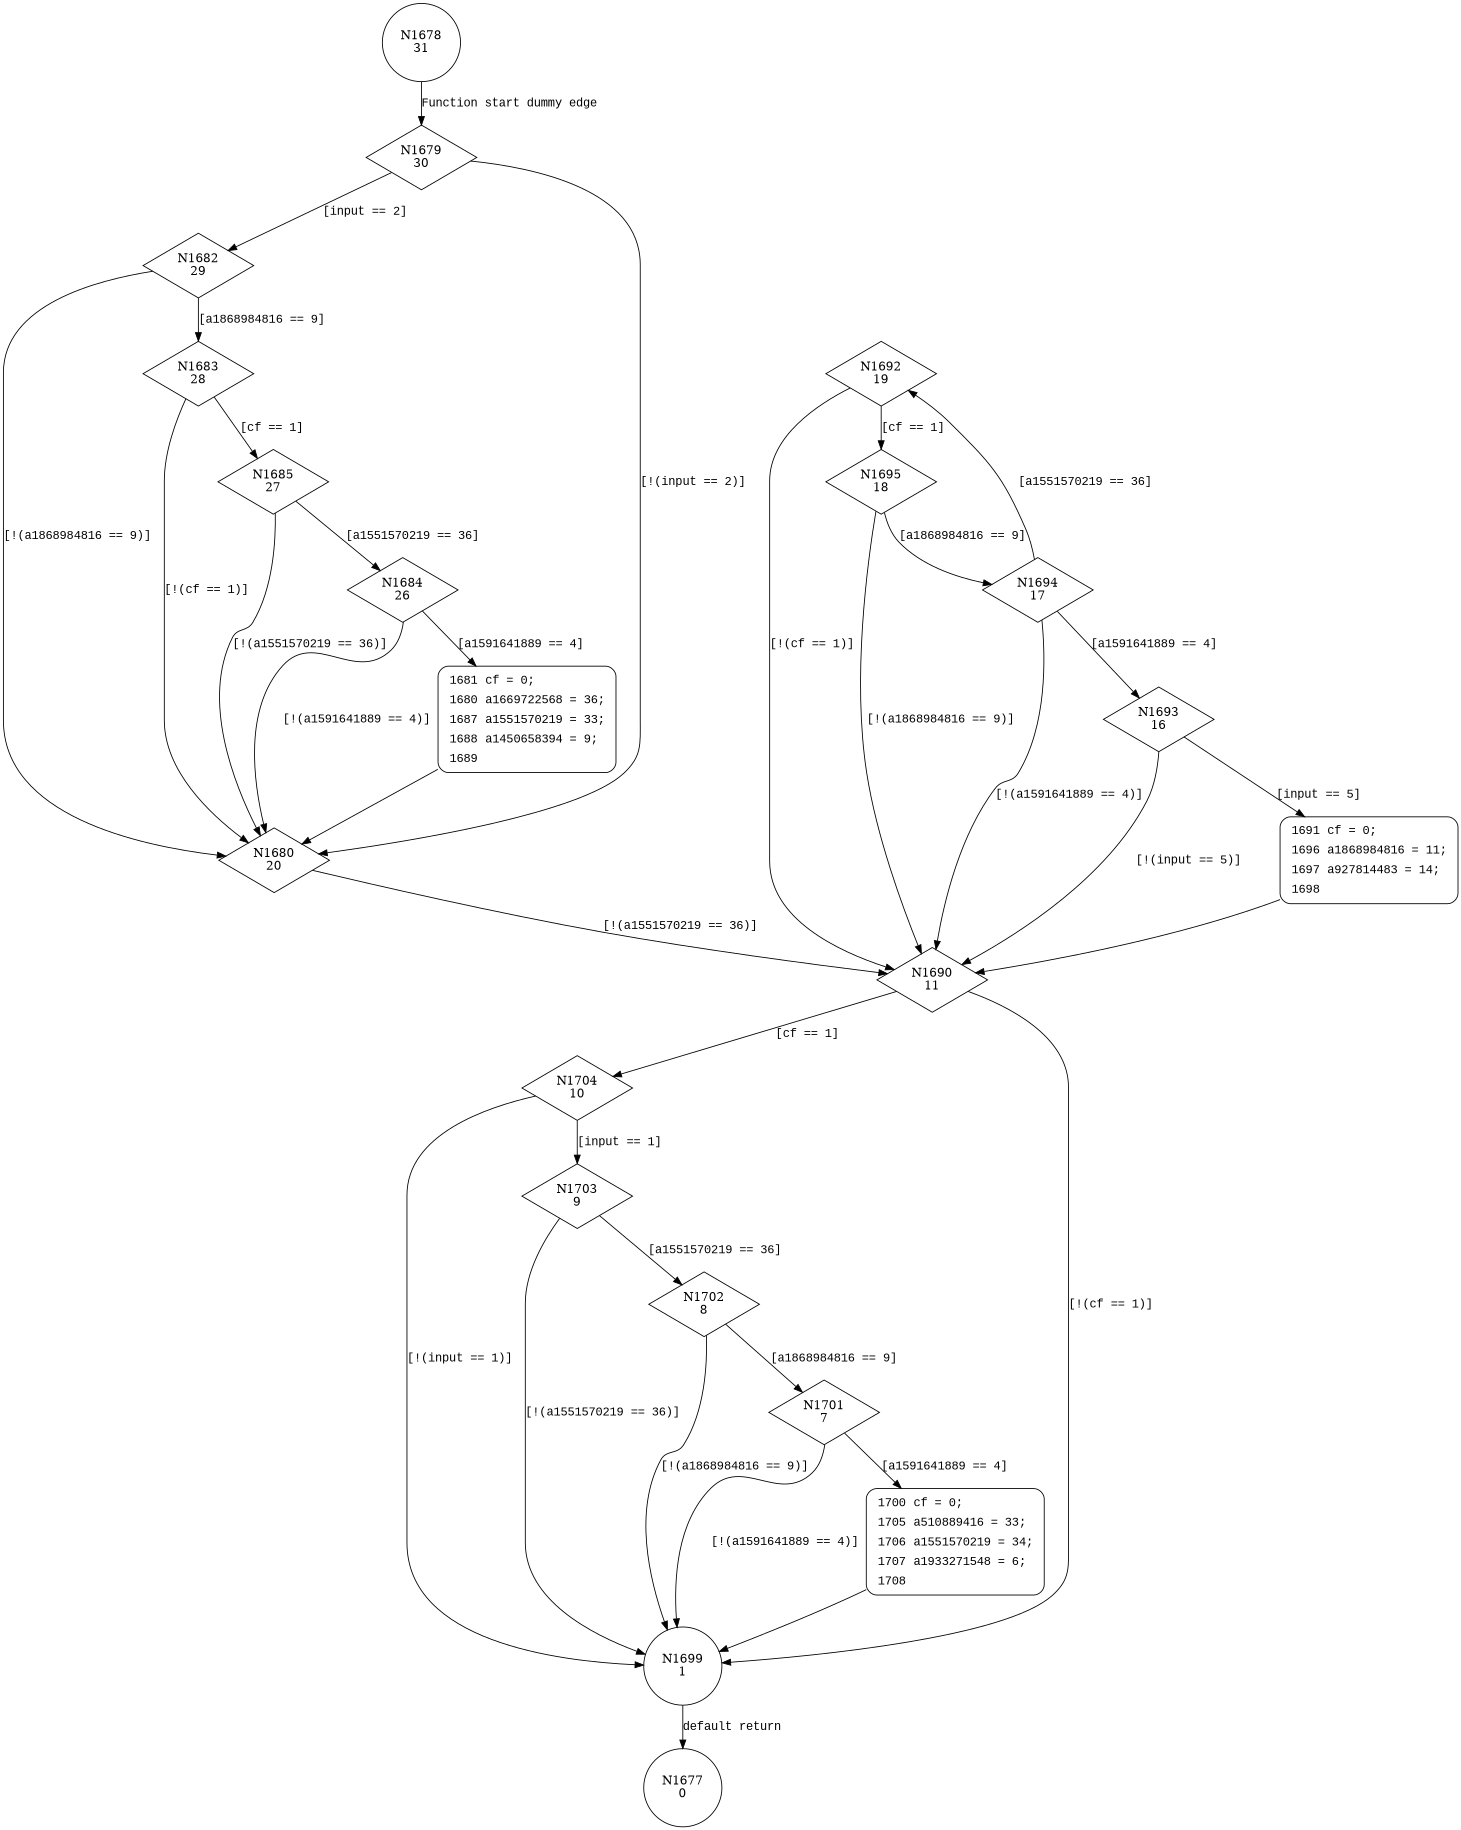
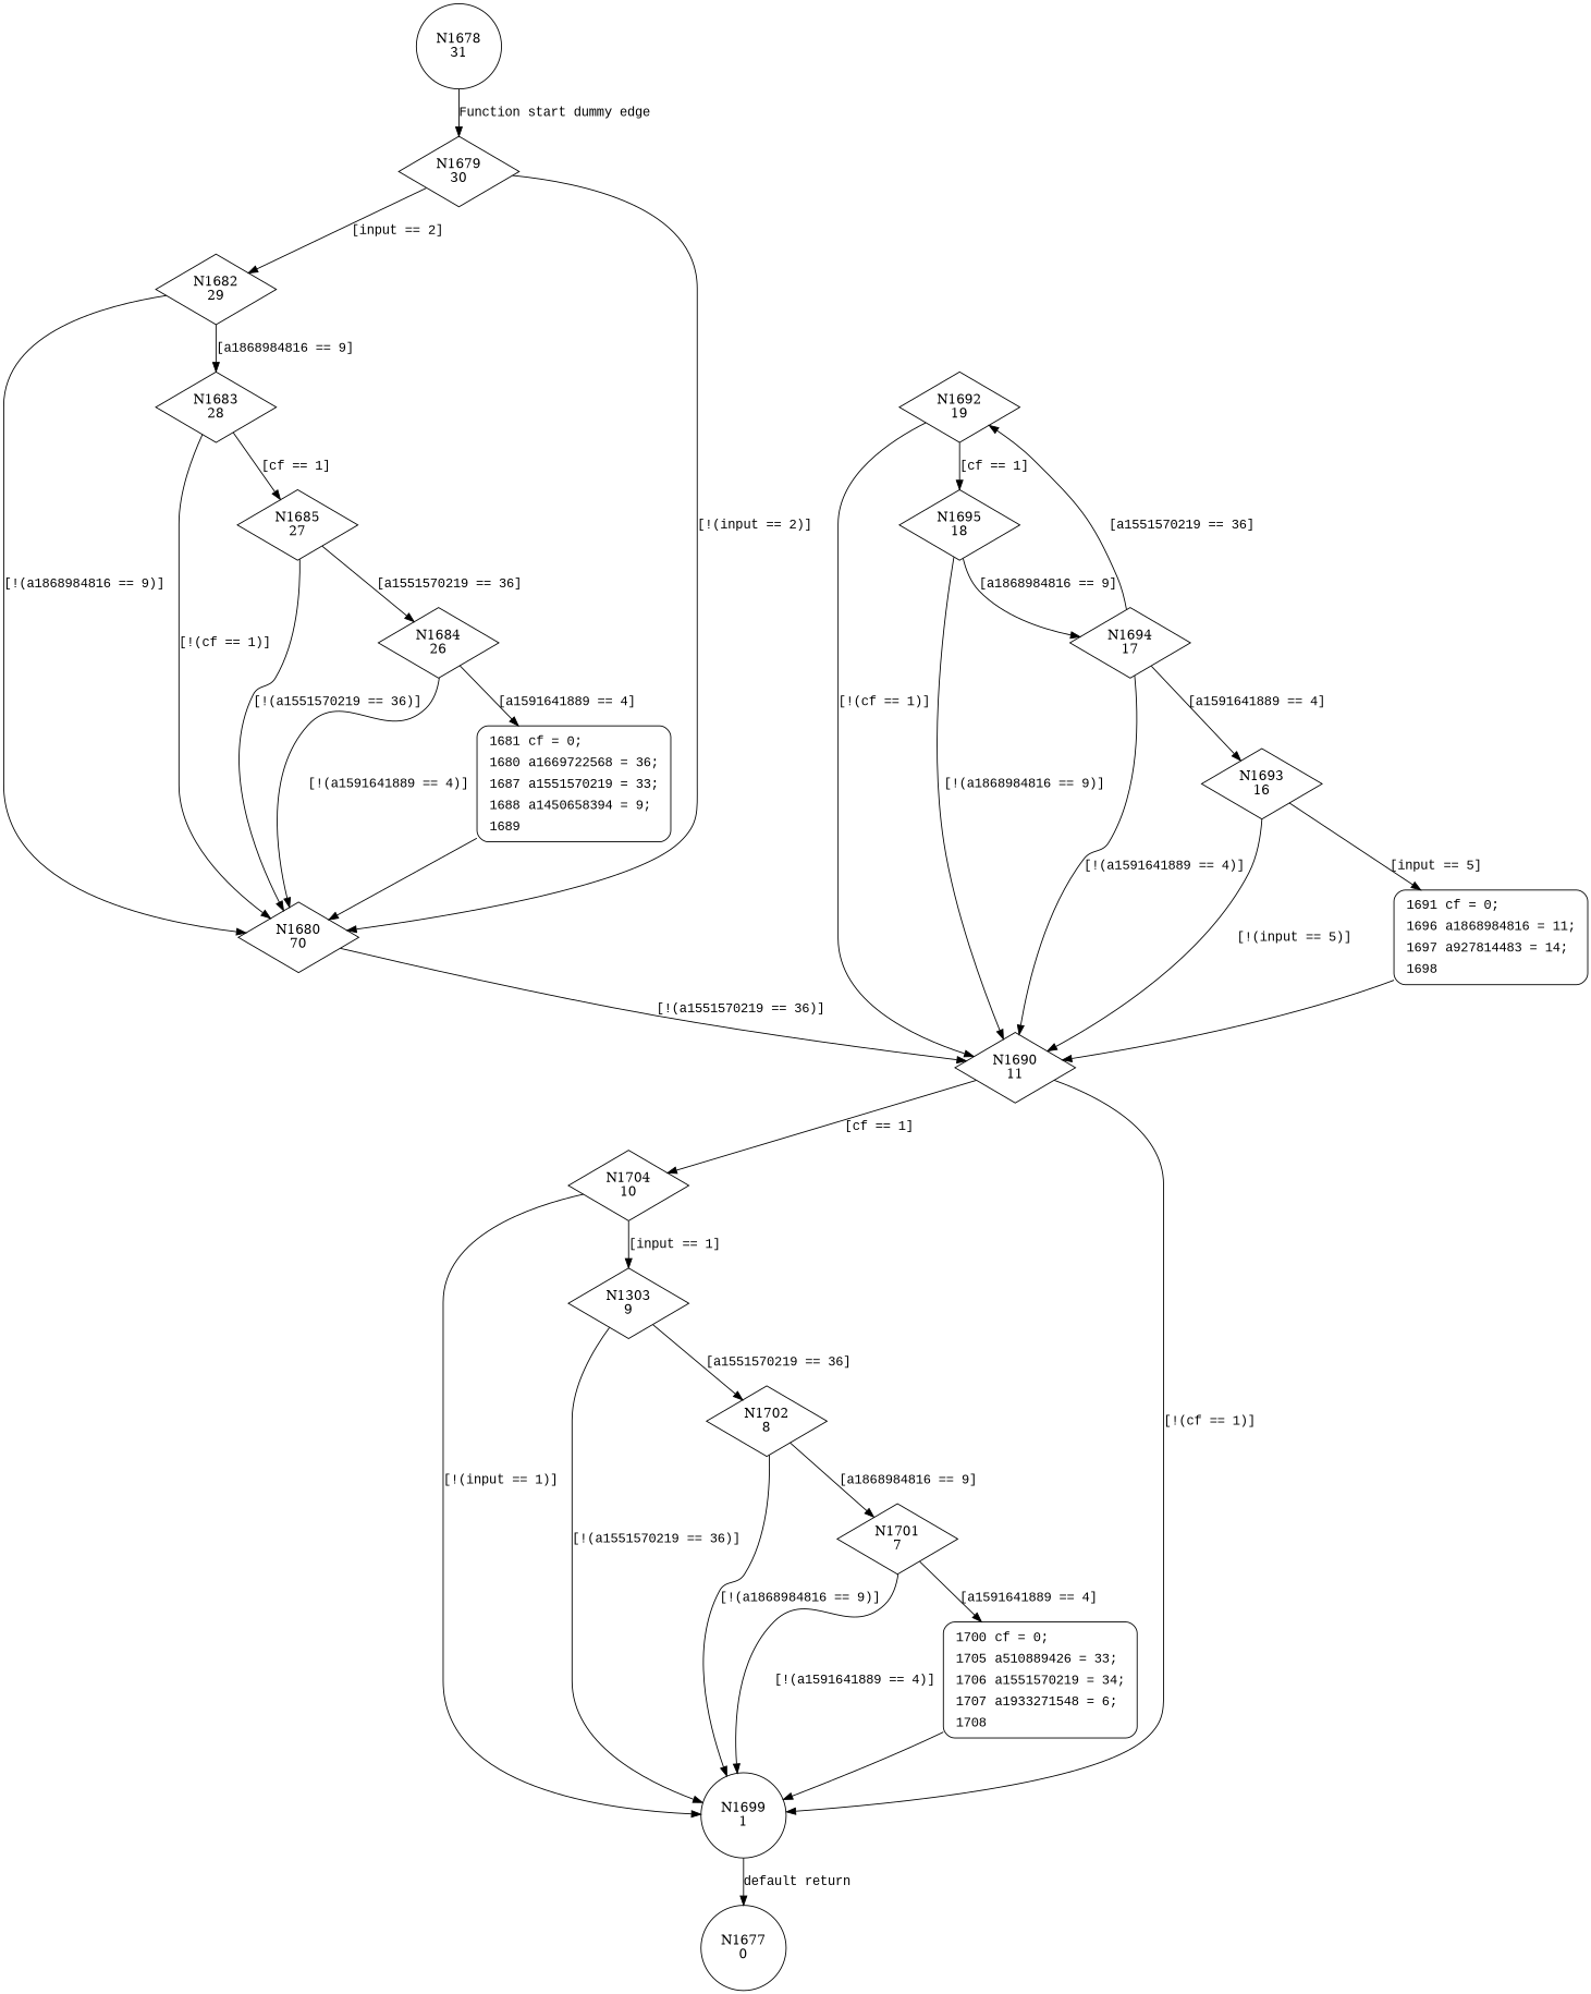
  digraph {
    node [shape=diamond]
    edge [fontname="Courier New"]
    n1 [label="N1678\n31" shape=circle]
    n2 [label="N1679\n30"]
    n3 [label="N1682\n29"]
-   n4 [label="N1680\n20"]
+   n4 [label="N1680\n70"]
    n5 [label="N1683\n28"]
    n6 [label="N1690\n11"]
    n7 [label="N1685\n27"]
    n8 [label="N1692\n19"]
    n9 [label="N1695\n18"]
    n10 [label="N1704\n10"]
    n11 [label="N1699\n1" shape=circle]
    n12 [label="N1694\n17"]
-   n13 [label="N1703\n9"]
+   n13 [label="N1303\n9"]
    n14 [label="N1677\n0" shape=circle]
    n15 [label="N1702\n8"]
    n16 [label="N1701\n7"]
-   n17 [fillcolor=white fontname="Courier New" label=<<table border="0" cellborder="0" cellpadding="3" bgcolor="white"><tr><td align="right">1700</td><td align="left">cf = 0;</td></tr><tr><td align="right">1705</td><td align="left">a510889416 = 33;</td></tr><tr><td align="right">1706</td><td align="left">a1551570219 = 34;</td></tr><tr><td align="right">1707</td><td align="left">a1933271548 = 6;</td></tr><tr><td align="right">1708</td><td align="left"></td></tr></table>> penwidth=1 shape=Mrecord style="filled,bold"]
+   n17 [fillcolor=white fontname="Courier New" label=<<table border="0" cellborder="0" cellpadding="3" bgcolor="white"><tr><td align="right">1700</td><td align="left">cf = 0;</td></tr><tr><td align="right">1705</td><td align="left">a510889426 = 33;</td></tr><tr><td align="right">1706</td><td align="left">a1551570219 = 34;</td></tr><tr><td align="right">1707</td><td align="left">a1933271548 = 6;</td></tr><tr><td align="right">1708</td><td align="left"></td></tr></table>> penwidth=1 shape=Mrecord style="filled,bold"]
    n18 [label="N1693\n16"]
    n19 [fillcolor=white fontname="Courier New" label=<<table border="0" cellborder="0" cellpadding="3" bgcolor="white"><tr><td align="right">1691</td><td align="left">cf = 0;</td></tr><tr><td align="right">1696</td><td align="left">a1868984816 = 11;</td></tr><tr><td align="right">1697</td><td align="left">a927814483 = 14;</td></tr><tr><td align="right">1698</td><td align="left"></td></tr></table>> penwidth=1 shape=Mrecord style="filled,bold"]
    n20 [label="N1684\n26"]
    n21 [fillcolor=white fontname="Courier New" label=<<table border="0" cellborder="0" cellpadding="3" bgcolor="white"><tr><td align="right">1681</td><td align="left">cf = 0;</td></tr><tr><td align="right">1680</td><td align="left">a1669722568 = 36;</td></tr><tr><td align="right">1687</td><td align="left">a1551570219 = 33;</td></tr><tr><td align="right">1688</td><td align="left">a1450658394 = 9;</td></tr><tr><td align="right">1689</td><td align="left"></td></tr></table>> penwidth=1 shape=Mrecord style="filled,bold"]
    n1 -> n2 [label="Function start dummy edge"]
    n2 -> n3 [label="[input == 2]"]
    n2 -> n4 [label="[!(input == 2)]"]
    n3 -> n4 [label="[!(a1868984816 == 9)]"]
    n3 -> n5 [label="[a1868984816 == 9]"]
    n4 -> n6 [label="[!(a1551570219 == 36)]"]
    n5 -> n4 [label="[!(cf == 1)]"]
    n5 -> n7 [label="[cf == 1]"]
    n6 -> n10 [label="[cf == 1]"]
    n6 -> n11 [label="[!(cf == 1)]"]
    n7 -> n4 [label="[!(a1551570219 == 36)]"]
    n7 -> n20 [label="[a1551570219 == 36]"]
    n8 -> n6 [label="[!(cf == 1)]"]
    n8 -> n9 [label="[cf == 1]"]
    n9 -> n6 [label="[!(a1868984816 == 9)]"]
    n9 -> n12 [label="[a1868984816 == 9]"]
    n10 -> n11 [label="[!(input == 1)]"]
    n10 -> n13 [label="[input == 1]"]
    n11 -> n14 [label="default return"]
    n12 -> n6 [label="[!(a1591641889 == 4)]"]
    n12 -> n8 [label="[a1551570219 == 36]"]
    n12 -> n18 [label="[a1591641889 == 4]"]
    n13 -> n11 [label="[!(a1551570219 == 36)]"]
    n13 -> n15 [label="[a1551570219 == 36]"]
    n15 -> n11 [label="[!(a1868984816 == 9)]"]
    n15 -> n16 [label="[a1868984816 == 9]"]
    n16 -> n11 [label="[!(a1591641889 == 4)]"]
    n16 -> n17 [label="[a1591641889 == 4]"]
    n17 -> n11 [fontname=""]
    n18 -> n6 [label="[!(input == 5)]"]
    n18 -> n19 [label="[input == 5]"]
    n19 -> n6 [fontname=""]
    n20 -> n4 [label="[!(a1591641889 == 4)]"]
    n20 -> n21 [label="[a1591641889 == 4]"]
    n21 -> n4 [fontname=""]
  }
